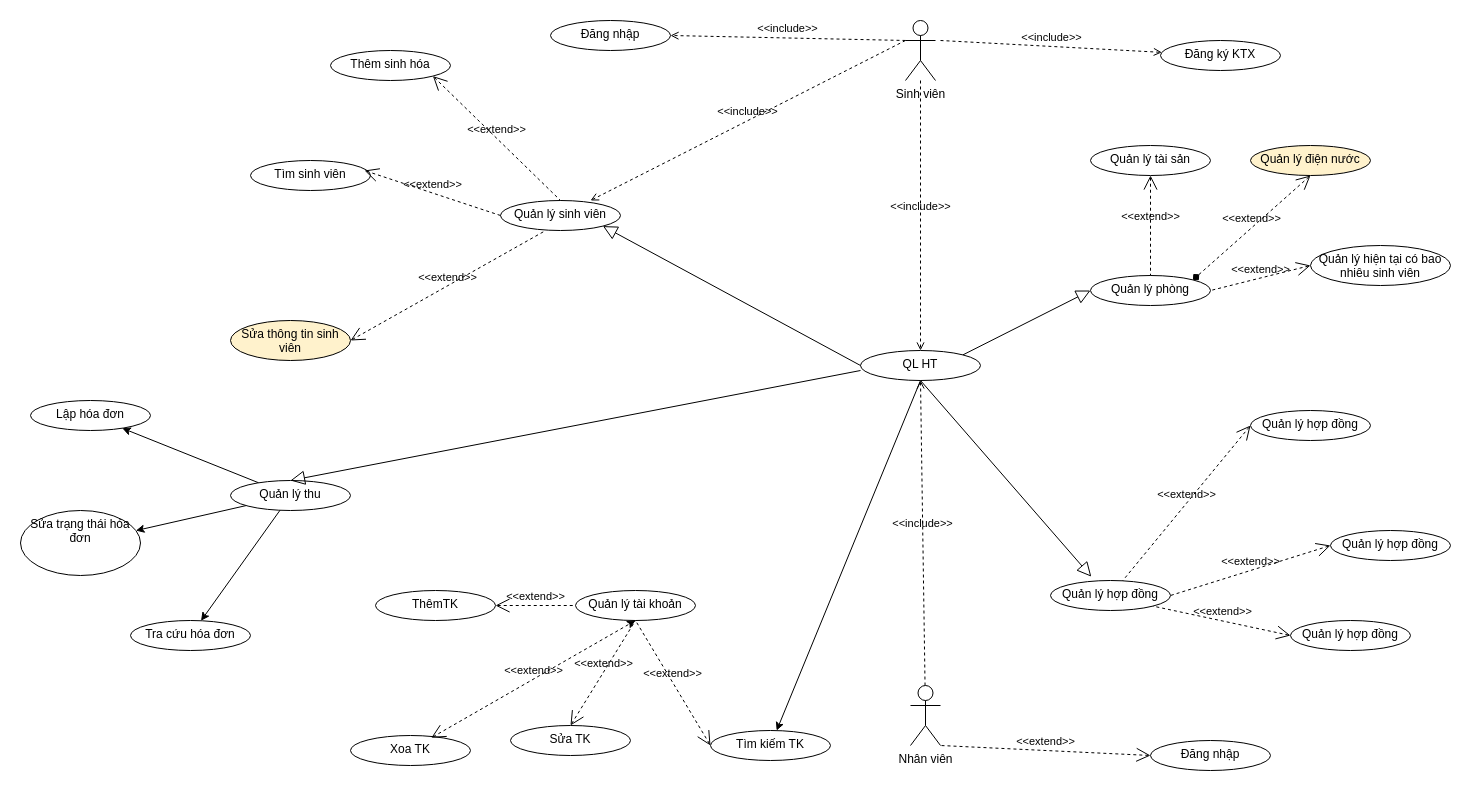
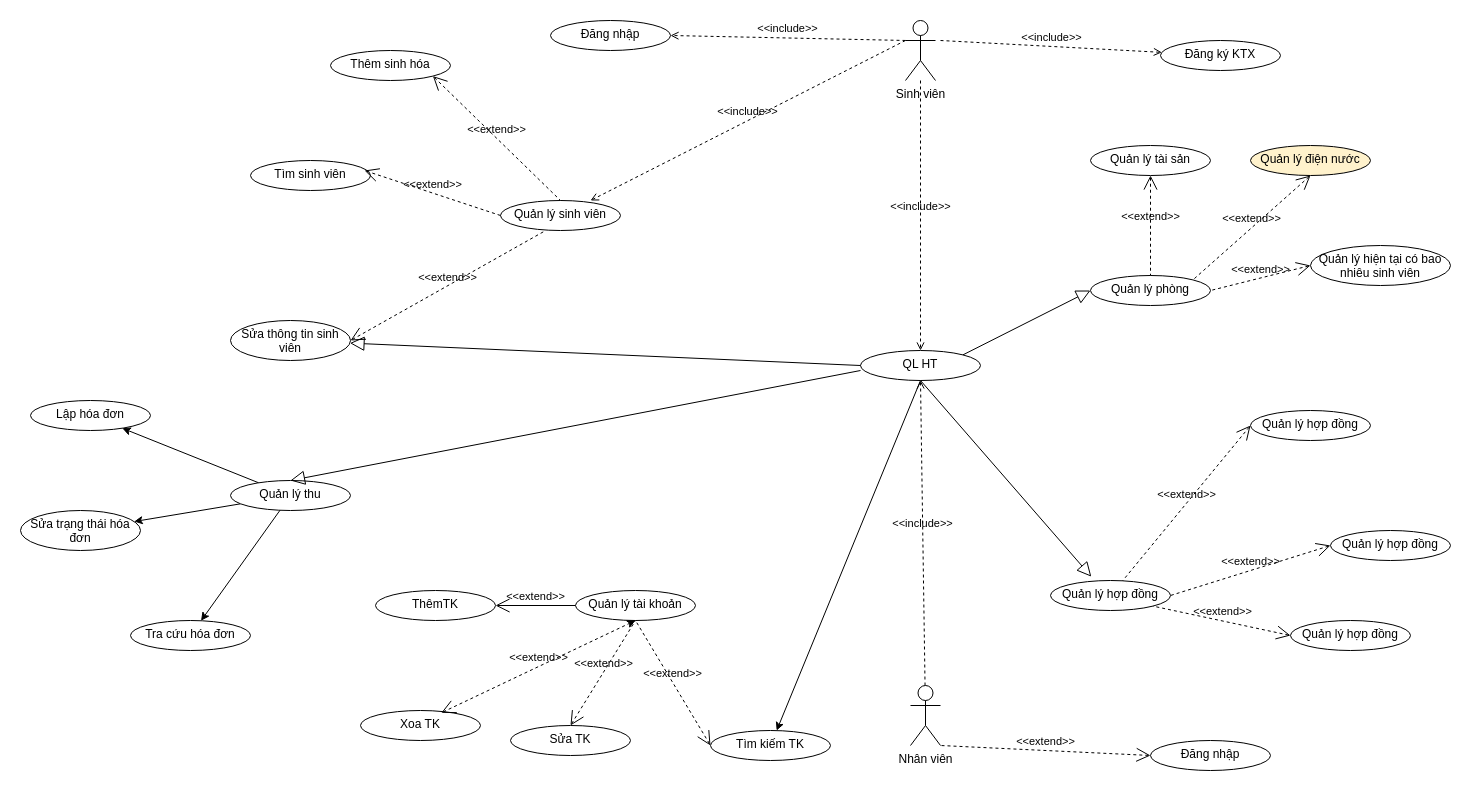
  <mxCell id="0" />
  <mxCell id="1" parent="0" />
  <mxCell id="2" value="Nhân viên" style="shape=umlActor;verticalLabelPosition=bottom;verticalAlign=top;html=1;outlineConnect=0;" parent="1" vertex="1"><mxGeometry x="910" y="685" width="30" height="60" as="geometry" /></mxCell>
  <mxCell id="3" value="Sinh viên" style="shape=umlActor;verticalLabelPosition=bottom;verticalAlign=top;html=1;outlineConnect=0;" parent="1" vertex="1"><mxGeometry x="905" y="20" width="30" height="60" as="geometry" /></mxCell>
  <mxCell id="4" value="Quản lý tài khoản" style="ellipse;whiteSpace=wrap;html=1;verticalAlign=top;" parent="1" vertex="1"><mxGeometry x="575" y="590" width="120" height="30" as="geometry" /></mxCell>
  <mxCell id="5" value="Quản lý phòng" style="ellipse;whiteSpace=wrap;html=1;verticalAlign=top;" parent="1" vertex="1"><mxGeometry x="1090" y="275" width="120" height="30" as="geometry" /></mxCell>
  <mxCell id="6" value="Quản lý sinh viên" style="ellipse;whiteSpace=wrap;html=1;verticalAlign=top;" parent="1" vertex="1"><mxGeometry x="500" y="200" width="120" height="30" as="geometry" /></mxCell>
  <mxCell id="7" value="" style="edgeStyle=none;rounded=0;orthogonalLoop=1;jettySize=auto;html=1;" parent="1" source="10" target="41" edge="1"><mxGeometry relative="1" as="geometry" /></mxCell>
  <mxCell id="8" value="" style="edgeStyle=none;rounded=0;orthogonalLoop=1;jettySize=auto;html=1;" parent="1" source="10" target="42" edge="1"><mxGeometry relative="1" as="geometry" /></mxCell>
  <mxCell id="9" value="" style="edgeStyle=none;rounded=0;orthogonalLoop=1;jettySize=auto;html=1;" parent="1" source="10" target="43" edge="1"><mxGeometry relative="1" as="geometry" /></mxCell>
  <mxCell id="10" value="Quản lý thu" style="ellipse;whiteSpace=wrap;html=1;verticalAlign=top;" parent="1" vertex="1"><mxGeometry x="230" y="480" width="120" height="30" as="geometry" /></mxCell>
  <mxCell id="11" value="Quản lý hợp đồng" style="ellipse;whiteSpace=wrap;html=1;verticalAlign=top;" parent="1" vertex="1"><mxGeometry x="1050" y="580" width="120" height="30" as="geometry" /></mxCell>
  <mxCell id="12" style="edgeStyle=none;rounded=0;orthogonalLoop=1;jettySize=auto;html=1;exitX=0.5;exitY=1;exitDx=0;exitDy=0;" parent="1" source="13" target="36" edge="1"><mxGeometry relative="1" as="geometry" /></mxCell>
  <mxCell id="13" value="QL HT" style="ellipse;whiteSpace=wrap;html=1;verticalAlign=top;" parent="1" vertex="1"><mxGeometry x="860" y="350" width="120" height="30" as="geometry" /></mxCell>
  <mxCell id="14" value="&amp;lt;&amp;lt;include&amp;gt;&amp;gt;" style="edgeStyle=none;html=1;endArrow=open;verticalAlign=bottom;dashed=1;labelBackgroundColor=none;entryX=0.5;entryY=0;entryDx=0;entryDy=0;" parent="1" source="3" target="13" edge="1"><mxGeometry width="160" relative="1" as="geometry"><mxPoint x="850" y="140" as="sourcePoint" /><mxPoint x="925" y="100" as="targetPoint" /></mxGeometry></mxCell>
  <mxCell id="15" value="Quản lý hợp đồng" style="ellipse;whiteSpace=wrap;html=1;verticalAlign=top;" parent="1" vertex="1"><mxGeometry x="1250" y="410" width="120" height="30" as="geometry" /></mxCell>
  <mxCell id="16" value="Quản lý hợp đồng" style="ellipse;whiteSpace=wrap;html=1;verticalAlign=top;" parent="1" vertex="1"><mxGeometry x="1330" y="530" width="120" height="30" as="geometry" /></mxCell>
  <mxCell id="17" value="Quản lý hợp đồng" style="ellipse;whiteSpace=wrap;html=1;verticalAlign=top;" parent="1" vertex="1"><mxGeometry x="1290" y="620" width="120" height="30" as="geometry" /></mxCell>
  <mxCell id="18" value="Thêm sinh hóa" style="ellipse;whiteSpace=wrap;html=1;verticalAlign=top;" parent="1" vertex="1"><mxGeometry x="330" y="50" width="120" height="30" as="geometry" /></mxCell>
  <mxCell id="19" value="Tìm sinh viên" style="ellipse;whiteSpace=wrap;html=1;verticalAlign=top;" parent="1" vertex="1"><mxGeometry x="250" y="160" width="120" height="30" as="geometry" /></mxCell>
- <mxCell id="20" value="Sửa thông tin sinh viên" style="ellipse;whiteSpace=wrap;html=1;verticalAlign=top;fillColor=#fff2cc;" parent="1" vertex="1"><mxGeometry x="230" y="320" width="120" height="40" as="geometry" /></mxCell>
+ <mxCell id="20" value="Sửa thông tin sinh viên" style="ellipse;whiteSpace=wrap;html=1;verticalAlign=top;" parent="1" vertex="1"><mxGeometry x="230" y="320" width="120" height="40" as="geometry" /></mxCell>
  <mxCell id="21" value="&amp;lt;&amp;lt;extend&amp;gt;&amp;gt;" style="edgeStyle=none;html=1;startArrow=open;endArrow=none;startSize=12;verticalAlign=bottom;dashed=1;labelBackgroundColor=none;exitX=1;exitY=1;exitDx=0;exitDy=0;entryX=0.5;entryY=0;entryDx=0;entryDy=0;" parent="1" source="18" target="6" edge="1"><mxGeometry width="160" relative="1" as="geometry"><mxPoint x="940" y="140" as="sourcePoint" /><mxPoint x="1100" y="140" as="targetPoint" /></mxGeometry></mxCell>
  <mxCell id="22" value="&amp;lt;&amp;lt;extend&amp;gt;&amp;gt;" style="edgeStyle=none;html=1;startArrow=open;endArrow=none;startSize=12;verticalAlign=bottom;dashed=1;labelBackgroundColor=none;exitX=1;exitY=1;exitDx=0;exitDy=0;entryX=0;entryY=0.5;entryDx=0;entryDy=0;" parent="1" target="6" edge="1"><mxGeometry width="160" relative="1" as="geometry"><mxPoint x="364" y="170" as="sourcePoint" /><mxPoint x="489.912" y="294.826" as="targetPoint" /></mxGeometry></mxCell>
  <mxCell id="23" value="&amp;lt;&amp;lt;extend&amp;gt;&amp;gt;" style="edgeStyle=none;html=1;startArrow=open;endArrow=none;startSize=12;verticalAlign=bottom;dashed=1;labelBackgroundColor=none;entryX=0.365;entryY=1.026;entryDx=0;entryDy=0;entryPerimeter=0;" parent="1" target="6" edge="1"><mxGeometry width="160" relative="1" as="geometry"><mxPoint x="350" y="340" as="sourcePoint" /><mxPoint x="465.912" y="464.826" as="targetPoint" /></mxGeometry></mxCell>
  <mxCell id="24" value="&amp;lt;&amp;lt;extend&amp;gt;&amp;gt;" style="edgeStyle=none;html=1;startArrow=open;endArrow=none;startSize=12;verticalAlign=bottom;dashed=1;labelBackgroundColor=none;exitX=0;exitY=0.5;exitDx=0;exitDy=0;" parent="1" source="15" target="11" edge="1"><mxGeometry width="160" relative="1" as="geometry"><mxPoint x="850" y="480" as="sourcePoint" /><mxPoint x="1010" y="480" as="targetPoint" /></mxGeometry></mxCell>
  <mxCell id="25" value="&amp;lt;&amp;lt;extend&amp;gt;&amp;gt;" style="edgeStyle=none;html=1;startArrow=open;endArrow=none;startSize=12;verticalAlign=bottom;dashed=1;labelBackgroundColor=none;exitX=0;exitY=0.5;exitDx=0;exitDy=0;entryX=1;entryY=0.5;entryDx=0;entryDy=0;" parent="1" source="16" target="11" edge="1"><mxGeometry width="160" relative="1" as="geometry"><mxPoint x="850" y="480" as="sourcePoint" /><mxPoint x="1180" y="580" as="targetPoint" /></mxGeometry></mxCell>
  <mxCell id="26" value="&amp;lt;&amp;lt;extend&amp;gt;&amp;gt;" style="edgeStyle=none;html=1;startArrow=open;endArrow=none;startSize=12;verticalAlign=bottom;dashed=1;labelBackgroundColor=none;entryX=1;entryY=1;entryDx=0;entryDy=0;exitX=0;exitY=0.5;exitDx=0;exitDy=0;" parent="1" source="17" target="11" edge="1"><mxGeometry width="160" relative="1" as="geometry"><mxPoint x="850" y="480" as="sourcePoint" /><mxPoint x="1010" y="480" as="targetPoint" /></mxGeometry></mxCell>
  <mxCell id="27" value="Quản lý tài sản" style="ellipse;whiteSpace=wrap;html=1;verticalAlign=top;" parent="1" vertex="1"><mxGeometry x="1090" y="145" width="120" height="30" as="geometry" /></mxCell>
  <mxCell id="28" value="Quản lý điện nước" style="ellipse;whiteSpace=wrap;html=1;verticalAlign=top;fillColor=#fff2cc;" parent="1" vertex="1"><mxGeometry x="1250" y="145" width="120" height="30" as="geometry" /></mxCell>
  <mxCell id="29" value="Quản lý hiện tại có bao nhiêu sinh viên" style="ellipse;whiteSpace=wrap;html=1;verticalAlign=top;" parent="1" vertex="1"><mxGeometry x="1310" y="245" width="140" height="40" as="geometry" /></mxCell>
  <mxCell id="30" value="&amp;lt;&amp;lt;extend&amp;gt;&amp;gt;" style="edgeStyle=none;html=1;startArrow=open;endArrow=none;startSize=12;verticalAlign=bottom;dashed=1;labelBackgroundColor=none;entryX=0.5;entryY=0;entryDx=0;entryDy=0;exitX=0.5;exitY=1;exitDx=0;exitDy=0;" parent="1" source="27" target="5" edge="1"><mxGeometry width="160" relative="1" as="geometry"><mxPoint x="780" y="215" as="sourcePoint" /><mxPoint x="940" y="215" as="targetPoint" /></mxGeometry></mxCell>
- <mxCell id="31" value="&amp;lt;&amp;lt;extend&amp;gt;&amp;gt;" style="edgeStyle=none;html=1;startArrow=open;endArrow=diamond;startSize=12;verticalAlign=bottom;dashed=1;labelBackgroundColor=none;entryX=1;entryY=0;entryDx=0;entryDy=0;exitX=0.5;exitY=1;exitDx=0;exitDy=0;" parent="1" source="28" target="5" edge="1"><mxGeometry width="160" relative="1" as="geometry"><mxPoint x="780" y="215" as="sourcePoint" /><mxPoint x="940" y="215" as="targetPoint" /></mxGeometry></mxCell>
+ <mxCell id="31" value="&amp;lt;&amp;lt;extend&amp;gt;&amp;gt;" style="edgeStyle=none;html=1;startArrow=open;endArrow=none;startSize=12;verticalAlign=bottom;dashed=1;labelBackgroundColor=none;entryX=1;entryY=0;entryDx=0;entryDy=0;exitX=0.5;exitY=1;exitDx=0;exitDy=0;" parent="1" source="28" target="5" edge="1"><mxGeometry width="160" relative="1" as="geometry"><mxPoint x="780" y="215" as="sourcePoint" /><mxPoint x="940" y="215" as="targetPoint" /></mxGeometry></mxCell>
  <mxCell id="32" value="&amp;lt;&amp;lt;extend&amp;gt;&amp;gt;" style="edgeStyle=none;html=1;startArrow=open;endArrow=none;startSize=12;verticalAlign=bottom;dashed=1;labelBackgroundColor=none;entryX=1;entryY=0.5;entryDx=0;entryDy=0;exitX=0;exitY=0.5;exitDx=0;exitDy=0;" parent="1" source="29" target="5" edge="1"><mxGeometry width="160" relative="1" as="geometry"><mxPoint x="780" y="215" as="sourcePoint" /><mxPoint x="940" y="215" as="targetPoint" /></mxGeometry></mxCell>
  <mxCell id="33" value="ThêmTK" style="ellipse;whiteSpace=wrap;html=1;verticalAlign=top;" parent="1" vertex="1"><mxGeometry x="375" y="590" width="120" height="30" as="geometry" /></mxCell>
- <mxCell id="34" value="Xoa TK" style="ellipse;whiteSpace=wrap;html=1;verticalAlign=top;" parent="1" vertex="1"><mxGeometry x="350" y="735" width="120" height="30" as="geometry" /></mxCell>
+ <mxCell id="34" value="Xoa TK" style="ellipse;whiteSpace=wrap;html=1;verticalAlign=top;" parent="1" vertex="1"><mxGeometry x="360" y="710" width="120" height="30" as="geometry" /></mxCell>
  <mxCell id="35" value="Sửa TK" style="ellipse;whiteSpace=wrap;html=1;verticalAlign=top;" parent="1" vertex="1"><mxGeometry x="510" y="725" width="120" height="30" as="geometry" /></mxCell>
  <mxCell id="36" value="Tìm kiếm TK" style="ellipse;whiteSpace=wrap;html=1;verticalAlign=top;" parent="1" vertex="1"><mxGeometry x="710" y="730" width="120" height="30" as="geometry" /></mxCell>
- <mxCell id="37" value="&amp;lt;&amp;lt;extend&amp;gt;&amp;gt;" style="edgeStyle=none;html=1;startArrow=open;endArrow=none;startSize=12;verticalAlign=bottom;dashed=1;labelBackgroundColor=none;exitX=1;exitY=0.5;exitDx=0;exitDy=0;entryX=0;entryY=0.5;entryDx=0;entryDy=0;" parent="1" source="33" target="4" edge="1"><mxGeometry width="160" relative="1" as="geometry"><mxPoint x="650" y="570" as="sourcePoint" /><mxPoint x="810" y="570" as="targetPoint" /></mxGeometry></mxCell>
+ <mxCell id="37" value="&amp;lt;&amp;lt;extend&amp;gt;&amp;gt;" style="edgeStyle=none;html=1;startArrow=open;endArrow=none;startSize=12;verticalAlign=bottom;dashed=0;labelBackgroundColor=none;exitX=1;exitY=0.5;exitDx=0;exitDy=0;entryX=0;entryY=0.5;entryDx=0;entryDy=0;" parent="1" source="33" target="4" edge="1"><mxGeometry width="160" relative="1" as="geometry"><mxPoint x="650" y="570" as="sourcePoint" /><mxPoint x="810" y="570" as="targetPoint" /></mxGeometry></mxCell>
  <mxCell id="38" value="&amp;lt;&amp;lt;extend&amp;gt;&amp;gt;" style="edgeStyle=none;html=1;startArrow=open;endArrow=classic;startSize=12;verticalAlign=bottom;dashed=1;labelBackgroundColor=none;exitX=0.673;exitY=0.077;exitDx=0;exitDy=0;exitPerimeter=0;entryX=0.5;entryY=1;entryDx=0;entryDy=0;" parent="1" source="34" target="4" edge="1"><mxGeometry width="160" relative="1" as="geometry"><mxPoint x="650" y="570" as="sourcePoint" /><mxPoint x="810" y="570" as="targetPoint" /></mxGeometry></mxCell>
  <mxCell id="39" value="&amp;lt;&amp;lt;extend&amp;gt;&amp;gt;" style="edgeStyle=none;html=1;startArrow=open;endArrow=none;startSize=12;verticalAlign=bottom;dashed=1;labelBackgroundColor=none;exitX=0.5;exitY=0;exitDx=0;exitDy=0;entryX=0.5;entryY=1;entryDx=0;entryDy=0;" parent="1" source="35" target="4" edge="1"><mxGeometry width="160" relative="1" as="geometry"><mxPoint x="650" y="570" as="sourcePoint" /><mxPoint x="810" y="570" as="targetPoint" /></mxGeometry></mxCell>
  <mxCell id="40" value="&amp;lt;&amp;lt;extend&amp;gt;&amp;gt;" style="edgeStyle=none;html=1;startArrow=open;endArrow=none;startSize=12;verticalAlign=bottom;dashed=1;labelBackgroundColor=none;entryX=0.5;entryY=1;entryDx=0;entryDy=0;exitX=0;exitY=0.5;exitDx=0;exitDy=0;" parent="1" source="36" target="4" edge="1"><mxGeometry width="160" relative="1" as="geometry"><mxPoint x="650" y="570" as="sourcePoint" /><mxPoint x="810" y="570" as="targetPoint" /></mxGeometry></mxCell>
  <mxCell id="41" value="Lập hóa đơn" style="ellipse;whiteSpace=wrap;html=1;verticalAlign=top;" parent="1" vertex="1"><mxGeometry x="30" y="400" width="120" height="30" as="geometry" /></mxCell>
- <mxCell id="42" value="Sửa trạng thái hóa đơn" style="ellipse;whiteSpace=wrap;html=1;verticalAlign=top;" parent="1" vertex="1"><mxGeometry x="20" y="510" width="120" height="65" as="geometry" /></mxCell>
+ <mxCell id="42" value="Sửa trạng thái hóa đơn" style="ellipse;whiteSpace=wrap;html=1;verticalAlign=top;" parent="1" vertex="1"><mxGeometry x="20" y="510" width="120" height="40" as="geometry" /></mxCell>
  <mxCell id="43" value="Tra cứu hóa đơn" style="ellipse;whiteSpace=wrap;html=1;verticalAlign=top;" parent="1" vertex="1"><mxGeometry x="130" y="620" width="120" height="30" as="geometry" /></mxCell>
  <mxCell id="44" value="&amp;lt;&amp;lt;include&amp;gt;&amp;gt;" style="edgeStyle=none;html=1;endArrow=open;verticalAlign=bottom;dashed=1;labelBackgroundColor=none;exitX=0;exitY=0.333;exitDx=0;exitDy=0;exitPerimeter=0;" parent="1" source="3" edge="1"><mxGeometry width="160" relative="1" as="geometry"><mxPoint x="890" y="-40" as="sourcePoint" /><mxPoint x="590" y="200" as="targetPoint" /></mxGeometry></mxCell>
  <mxCell id="45" value="Đăng ký KTX" style="ellipse;whiteSpace=wrap;html=1;verticalAlign=top;" parent="1" vertex="1"><mxGeometry x="1160" y="40" width="120" height="30" as="geometry" /></mxCell>
  <mxCell id="46" value="&amp;lt;&amp;lt;include&amp;gt;&amp;gt;" style="edgeStyle=none;html=1;endArrow=open;verticalAlign=bottom;dashed=1;labelBackgroundColor=none;" parent="1" target="45" edge="1"><mxGeometry width="160" relative="1" as="geometry"><mxPoint x="940" y="40" as="sourcePoint" /><mxPoint x="1150" y="-30" as="targetPoint" /></mxGeometry></mxCell>
- <mxCell id="47" value="" style="edgeStyle=none;html=1;endArrow=block;endFill=0;endSize=12;verticalAlign=bottom;entryX=1;entryY=1;entryDx=0;entryDy=0;exitX=0;exitY=0.5;exitDx=0;exitDy=0;" parent="1" source="13" target="6" edge="1"><mxGeometry width="160" relative="1" as="geometry"><mxPoint x="850" y="350" as="sourcePoint" /><mxPoint x="1100" y="280" as="targetPoint" /></mxGeometry></mxCell>
+ <mxCell id="47" value="" style="edgeStyle=none;html=1;endArrow=block;endFill=0;endSize=12;verticalAlign=bottom;exitX=0;exitY=0.5;exitDx=0;exitDy=0;" parent="1" source="13" target="20" edge="1"><mxGeometry width="160" relative="1" as="geometry"><mxPoint x="850" y="350" as="sourcePoint" /><mxPoint x="1100" y="280" as="targetPoint" /></mxGeometry></mxCell>
  <mxCell id="48" value="" style="edgeStyle=none;html=1;endArrow=block;endFill=0;endSize=12;verticalAlign=bottom;exitX=1;exitY=0;exitDx=0;exitDy=0;entryX=0;entryY=0.5;entryDx=0;entryDy=0;" parent="1" source="13" target="5" edge="1"><mxGeometry width="160" relative="1" as="geometry"><mxPoint x="940" y="280" as="sourcePoint" /><mxPoint x="1100" y="280" as="targetPoint" /></mxGeometry></mxCell>
  <mxCell id="49" value="" style="edgeStyle=none;html=1;endArrow=block;endFill=0;endSize=12;verticalAlign=bottom;entryX=0.5;entryY=0;entryDx=0;entryDy=0;" parent="1" target="10" edge="1"><mxGeometry width="160" relative="1" as="geometry"><mxPoint x="860" y="370" as="sourcePoint" /><mxPoint x="1100" y="280" as="targetPoint" /></mxGeometry></mxCell>
  <mxCell id="50" value="" style="edgeStyle=none;html=1;endArrow=block;endFill=0;endSize=12;verticalAlign=bottom;entryX=0.34;entryY=-0.128;entryDx=0;entryDy=0;entryPerimeter=0;exitX=0.5;exitY=1;exitDx=0;exitDy=0;" parent="1" source="13" target="11" edge="1"><mxGeometry width="160" relative="1" as="geometry"><mxPoint x="920" y="130" as="sourcePoint" /><mxPoint x="1100" y="280" as="targetPoint" /></mxGeometry></mxCell>
  <mxCell id="51" value="&amp;lt;&amp;lt;include&amp;gt;&amp;gt;" style="edgeStyle=none;html=1;endArrow=open;verticalAlign=bottom;dashed=1;labelBackgroundColor=none;" parent="1" source="2" edge="1"><mxGeometry width="160" relative="1" as="geometry"><mxPoint x="940" y="600" as="sourcePoint" /><mxPoint x="920" y="380" as="targetPoint" /></mxGeometry></mxCell>
  <mxCell id="52" value="Đăng nhập" style="ellipse;whiteSpace=wrap;html=1;verticalAlign=top;" parent="1" vertex="1"><mxGeometry x="1150" y="740" width="120" height="30" as="geometry" /></mxCell>
  <mxCell id="53" value="&amp;lt;&amp;lt;extend&amp;gt;&amp;gt;" style="edgeStyle=none;html=1;startArrow=open;endArrow=none;startSize=12;verticalAlign=bottom;dashed=1;labelBackgroundColor=none;entryX=1;entryY=1;entryDx=0;entryDy=0;entryPerimeter=0;exitX=0;exitY=0.5;exitDx=0;exitDy=0;" parent="1" source="52" target="2" edge="1"><mxGeometry width="160" relative="1" as="geometry"><mxPoint x="1370" y="810" as="sourcePoint" /><mxPoint x="1244" y="820" as="targetPoint" /><Array as="points" /></mxGeometry></mxCell>
  <mxCell id="54" value="Đăng nhập" style="ellipse;whiteSpace=wrap;html=1;verticalAlign=top;" parent="1" vertex="1"><mxGeometry x="550" y="20" width="120" height="30" as="geometry" /></mxCell>
  <mxCell id="55" value="&amp;lt;&amp;lt;include&amp;gt;&amp;gt;" style="edgeStyle=none;html=1;endArrow=open;verticalAlign=bottom;dashed=1;labelBackgroundColor=none;entryX=1;entryY=0.5;entryDx=0;entryDy=0;exitX=0;exitY=0.333;exitDx=0;exitDy=0;exitPerimeter=0;" parent="1" source="3" target="54" edge="1"><mxGeometry width="160" relative="1" as="geometry"><mxPoint x="900" y="-40" as="sourcePoint" /><mxPoint x="830.232" y="3.682" as="targetPoint" /></mxGeometry></mxCell>
